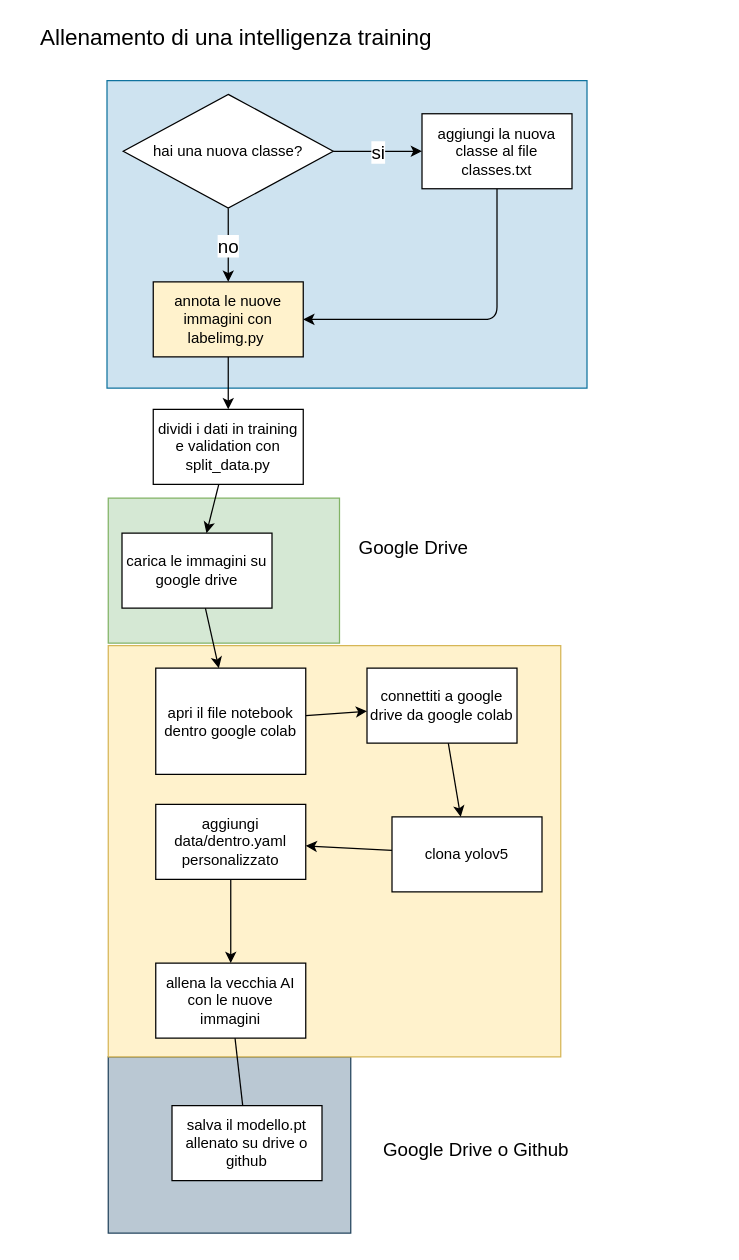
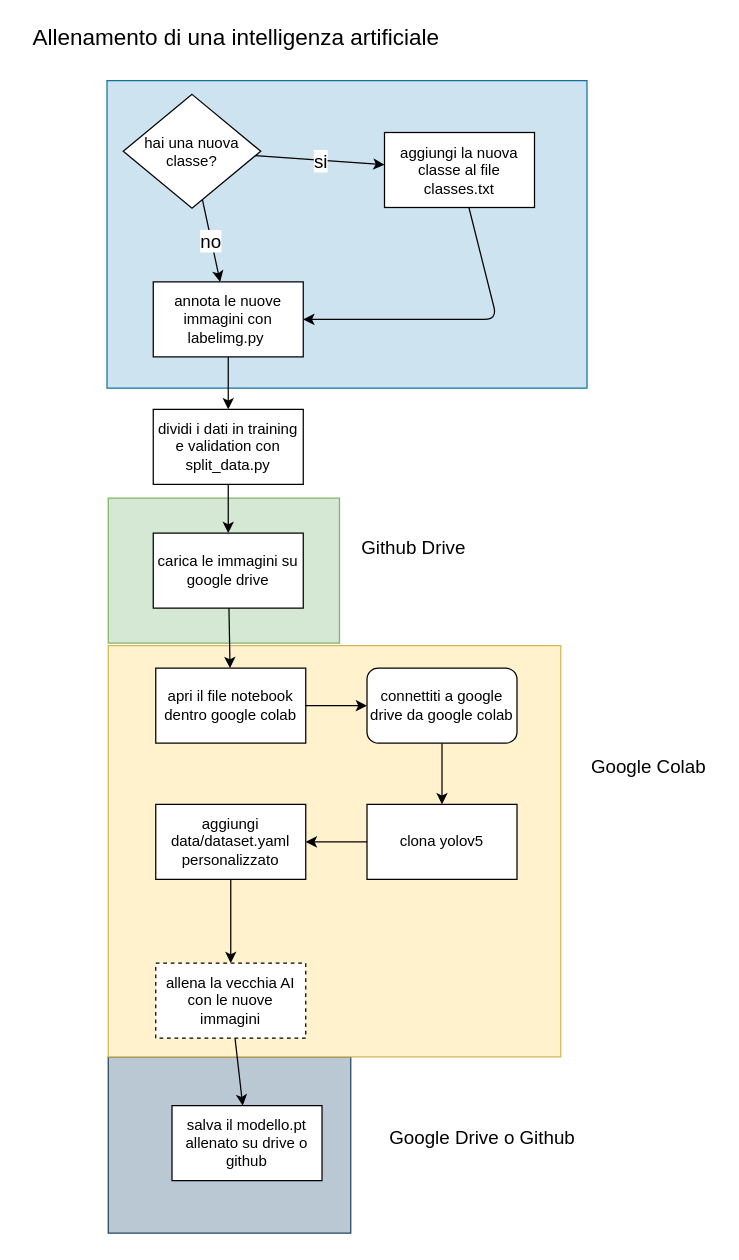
  <mxCell id="0" />
  <mxCell id="1" parent="0" />
  <mxCell id="2" value="" style="rounded=0;whiteSpace=wrap;html=1;fontSize=15;fillColor=#bac8d3;strokeColor=#23445d;" vertex="1" parent="1"><mxGeometry x="86" y="845" width="194" height="141" as="geometry" /></mxCell>
  <mxCell id="3" value="" style="rounded=0;whiteSpace=wrap;html=1;fontSize=15;fillColor=#CEE3F0;strokeColor=#10739e;" vertex="1" parent="1"><mxGeometry x="85" y="64" width="384" height="246" as="geometry" /></mxCell>
  <mxCell id="4" value="" style="rounded=0;whiteSpace=wrap;html=1;fontSize=15;fillColor=#d5e8d4;strokeColor=#82b366;" vertex="1" parent="1"><mxGeometry x="86" y="398" width="185" height="116" as="geometry" /></mxCell>
  <mxCell id="5" value="" style="rounded=0;whiteSpace=wrap;html=1;fontSize=15;fillColor=#fff2cc;strokeColor=#d6b656;" vertex="1" parent="1"><mxGeometry x="86" y="516" width="362" height="329" as="geometry" /></mxCell>
- <mxCell id="6" value="&lt;font style=&quot;font-size: 18px&quot;&gt;Allenamento di una intelligenza training&lt;/font&gt;" style="text;html=1;align=center;verticalAlign=middle;resizable=0;points=[];autosize=1;strokeColor=none;fillColor=none;" vertex="1" parent="1"><mxGeometry x="20" y="20" width="335" height="20" as="geometry" /></mxCell>
+ <mxCell id="6" value="&lt;font style=&quot;font-size: 18px&quot;&gt;Allenamento di una intelligenza artificiale&lt;/font&gt;" style="text;html=1;align=center;verticalAlign=middle;resizable=0;points=[];autosize=1;strokeColor=none;fillColor=none;" vertex="1" parent="1"><mxGeometry x="20" y="20" width="335" height="20" as="geometry" /></mxCell>
  <mxCell id="7" value="si" style="edgeStyle=none;html=1;fontSize=15;" edge="1" parent="1" source="9" target="11"><mxGeometry relative="1" as="geometry" /></mxCell>
  <mxCell id="8" value="no" style="edgeStyle=none;html=1;fontSize=15;" edge="1" parent="1" source="9" target="13"><mxGeometry relative="1" as="geometry" /></mxCell>
- <mxCell id="9" value="hai una nuova classe?" style="rhombus;whiteSpace=wrap;html=1;" vertex="1" parent="1"><mxGeometry x="98" y="75" width="168" height="91" as="geometry" /></mxCell>
+ <mxCell id="9" value="hai una nuova classe?" style="rhombus;whiteSpace=wrap;html=1;" vertex="1" parent="1"><mxGeometry x="98" y="75" width="110" height="91" as="geometry" /></mxCell>
  <mxCell id="10" style="edgeStyle=none;html=1;entryX=1;entryY=0.5;entryDx=0;entryDy=0;fontSize=15;" edge="1" parent="1" source="11" target="13"><mxGeometry relative="1" as="geometry"><Array as="points"><mxPoint x="397" y="255" /></Array></mxGeometry></mxCell>
- <mxCell id="11" value="aggiungi la nuova classe al file classes.txt" style="whiteSpace=wrap;html=1;" vertex="1" parent="1"><mxGeometry x="337" y="90.5" width="120" height="60" as="geometry" /></mxCell>
+ <mxCell id="11" value="aggiungi la nuova classe al file classes.txt" style="whiteSpace=wrap;html=1;" vertex="1" parent="1"><mxGeometry x="307" y="105.5" width="120" height="60" as="geometry" /></mxCell>
  <mxCell id="12" value="" style="edgeStyle=none;html=1;fontSize=15;" edge="1" parent="1" source="13" target="15"><mxGeometry relative="1" as="geometry" /></mxCell>
- <mxCell id="13" value="annota le nuove immagini con labelimg.py&amp;nbsp;" style="whiteSpace=wrap;html=1;fillColor=#fff2cc;" vertex="1" parent="1"><mxGeometry x="122" y="225" width="120" height="60" as="geometry" /></mxCell>
+ <mxCell id="13" value="annota le nuove immagini con labelimg.py&amp;nbsp;" style="whiteSpace=wrap;html=1;" vertex="1" parent="1"><mxGeometry x="122" y="225" width="120" height="60" as="geometry" /></mxCell>
  <mxCell id="14" value="" style="edgeStyle=none;html=1;fontSize=15;" edge="1" parent="1" source="15" target="17"><mxGeometry relative="1" as="geometry" /></mxCell>
  <mxCell id="15" value="dividi i dati in training e validation con split_data.py" style="whiteSpace=wrap;html=1;" vertex="1" parent="1"><mxGeometry x="122" y="327" width="120" height="60" as="geometry" /></mxCell>
  <mxCell id="16" value="" style="edgeStyle=none;html=1;fontSize=15;" edge="1" parent="1" source="17" target="19"><mxGeometry relative="1" as="geometry" /></mxCell>
- <mxCell id="17" value="carica le immagini su google drive" style="whiteSpace=wrap;html=1;" vertex="1" parent="1"><mxGeometry x="97" y="426" width="120" height="60" as="geometry" /></mxCell>
+ <mxCell id="17" value="carica le immagini su google drive" style="whiteSpace=wrap;html=1;" vertex="1" parent="1"><mxGeometry x="122" y="426" width="120" height="60" as="geometry" /></mxCell>
  <mxCell id="18" value="" style="edgeStyle=none;html=1;fontSize=15;" edge="1" parent="1" source="19" target="21"><mxGeometry relative="1" as="geometry" /></mxCell>
- <mxCell id="19" value="apri il file notebook dentro google colab" style="whiteSpace=wrap;html=1;" vertex="1" parent="1"><mxGeometry x="124" y="534" width="120" height="85" as="geometry" /></mxCell>
+ <mxCell id="19" value="apri il file notebook dentro google colab" style="whiteSpace=wrap;html=1;" vertex="1" parent="1"><mxGeometry x="124" y="534" width="120" height="60" as="geometry" /></mxCell>
  <mxCell id="20" value="" style="edgeStyle=none;html=1;fontSize=15;" edge="1" parent="1" source="21" target="25"><mxGeometry relative="1" as="geometry" /></mxCell>
- <mxCell id="21" value="connettiti a google drive da google colab" style="whiteSpace=wrap;html=1;" vertex="1" parent="1"><mxGeometry x="293" y="534" width="120" height="60" as="geometry" /></mxCell>
- <mxCell id="22" value="" style="edgeStyle=none;html=1;fontSize=18;endArrow=none;" edge="1" parent="1" source="23" target="28"><mxGeometry relative="1" as="geometry" /></mxCell>
- <mxCell id="23" value="allena la vecchia AI con le nuove immagini" style="whiteSpace=wrap;html=1;" vertex="1" parent="1"><mxGeometry x="124" y="770" width="120" height="60" as="geometry" /></mxCell>
+ <mxCell id="21" value="connettiti a google drive da google colab" style="whiteSpace=wrap;html=1;rounded=1;" vertex="1" parent="1"><mxGeometry x="293" y="534" width="120" height="60" as="geometry" /></mxCell>
+ <mxCell id="22" value="" style="edgeStyle=none;html=1;fontSize=18;" edge="1" parent="1" source="23" target="28"><mxGeometry relative="1" as="geometry" /></mxCell>
+ <mxCell id="23" value="allena la vecchia AI con le nuove immagini" style="whiteSpace=wrap;html=1;dashed=1;" vertex="1" parent="1"><mxGeometry x="124" y="770" width="120" height="60" as="geometry" /></mxCell>
  <mxCell id="24" value="" style="edgeStyle=none;html=1;fontSize=15;" edge="1" parent="1" source="25" target="27"><mxGeometry relative="1" as="geometry" /></mxCell>
- <mxCell id="25" value="clona yolov5" style="whiteSpace=wrap;html=1;" vertex="1" parent="1"><mxGeometry x="313" y="653" width="120" height="60" as="geometry" /></mxCell>
+ <mxCell id="25" value="clona yolov5" style="whiteSpace=wrap;html=1;" vertex="1" parent="1"><mxGeometry x="293" y="643" width="120" height="60" as="geometry" /></mxCell>
  <mxCell id="26" value="" style="edgeStyle=none;html=1;fontSize=15;" edge="1" parent="1" source="27" target="23"><mxGeometry relative="1" as="geometry" /></mxCell>
- <mxCell id="27" value="aggiungi data/dentro.yaml personalizzato" style="whiteSpace=wrap;html=1;" vertex="1" parent="1"><mxGeometry x="124" y="643" width="120" height="60" as="geometry" /></mxCell>
+ <mxCell id="27" value="aggiungi data/dataset.yaml personalizzato" style="whiteSpace=wrap;html=1;" vertex="1" parent="1"><mxGeometry x="124" y="643" width="120" height="60" as="geometry" /></mxCell>
  <mxCell id="28" value="salva il modello.pt allenato su drive o github" style="whiteSpace=wrap;html=1;" vertex="1" parent="1"><mxGeometry x="137" y="884" width="120" height="60" as="geometry" /></mxCell>
- <mxCell id="29" value="Google Drive" style="text;html=1;align=center;verticalAlign=middle;resizable=0;points=[];autosize=1;strokeColor=none;fillColor=none;fontSize=15;" vertex="1" parent="1"><mxGeometry x="281" y="426" width="98" height="22" as="geometry" /></mxCell>
- <mxCell id="31" value="Google Drive o Github" style="text;html=1;align=center;verticalAlign=middle;resizable=0;points=[];autosize=1;strokeColor=none;fillColor=none;fontSize=15;" vertex="1" parent="1"><mxGeometry x="301" y="908" width="158" height="22" as="geometry" /></mxCell>
+ <mxCell id="29" value="Github Drive" style="text;html=1;align=center;verticalAlign=middle;resizable=0;points=[];autosize=1;strokeColor=none;fillColor=none;fontSize=15;" vertex="1" parent="1"><mxGeometry x="281" y="426" width="98" height="22" as="geometry" /></mxCell>
+ <mxCell id="30" value="Google Colab" style="text;html=1;align=center;verticalAlign=middle;resizable=0;points=[];autosize=1;strokeColor=none;fillColor=none;fontSize=15;" vertex="1" parent="1"><mxGeometry x="467" y="601" width="102" height="22" as="geometry" /></mxCell>
+ <mxCell id="31" value="Google Drive o Github" style="text;html=1;align=center;verticalAlign=middle;resizable=0;points=[];autosize=1;strokeColor=none;fillColor=none;fontSize=15;" vertex="1" parent="1"><mxGeometry x="306" y="898" width="158" height="22" as="geometry" /></mxCell>
